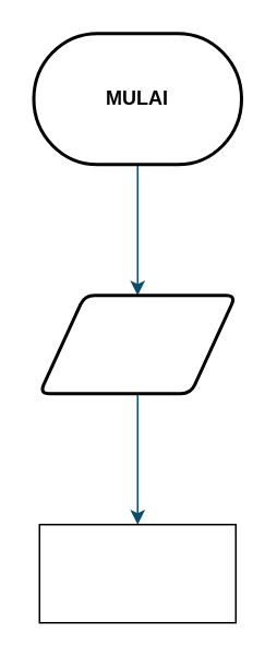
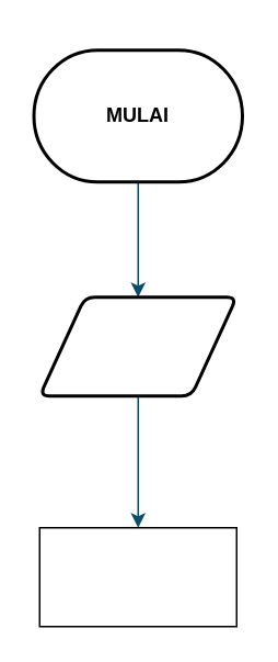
  <mxCell id="0" />
  <mxCell id="1" parent="0" />
  <mxCell id="2" value="" style="edgeStyle=orthogonalEdgeStyle;curved=0;rounded=1;sketch=0;orthogonalLoop=1;jettySize=auto;html=1;strokeColor=#0B4D6A;" edge="1" parent="1" source="3" target="5"><mxGeometry relative="1" as="geometry" /></mxCell>
- <mxCell id="3" value="MULAI" style="strokeWidth=2;html=1;shape=mxgraph.flowchart.terminator;whiteSpace=wrap;fontStyle=1;" vertex="1" parent="1"><mxGeometry x="20" y="20" width="127" height="80" as="geometry" /></mxCell>
+ <mxCell id="3" value="MULAI" style="strokeWidth=2;html=1;shape=mxgraph.flowchart.terminator;whiteSpace=wrap;fontStyle=1;" vertex="1" parent="1"><mxGeometry x="20" y="30" width="127" height="80" as="geometry" /></mxCell>
  <mxCell id="4" value="" style="edgeStyle=orthogonalEdgeStyle;curved=0;rounded=1;sketch=0;orthogonalLoop=1;jettySize=auto;html=1;strokeColor=#0B4D6A;" edge="1" parent="1" source="5" target="6"><mxGeometry relative="1" as="geometry" /></mxCell>
  <mxCell id="5" value="" style="shape=parallelogram;html=1;strokeWidth=2;perimeter=parallelogramPerimeter;whiteSpace=wrap;rounded=1;arcSize=12;size=0.23;sketch=0;" vertex="1" parent="1"><mxGeometry x="23.5" y="180" width="120" height="60" as="geometry" /></mxCell>
  <mxCell id="6" value="" style="rounded=0;whiteSpace=wrap;html=1;sketch=0;" vertex="1" parent="1"><mxGeometry x="23.5" y="320" width="120" height="60" as="geometry" /></mxCell>
